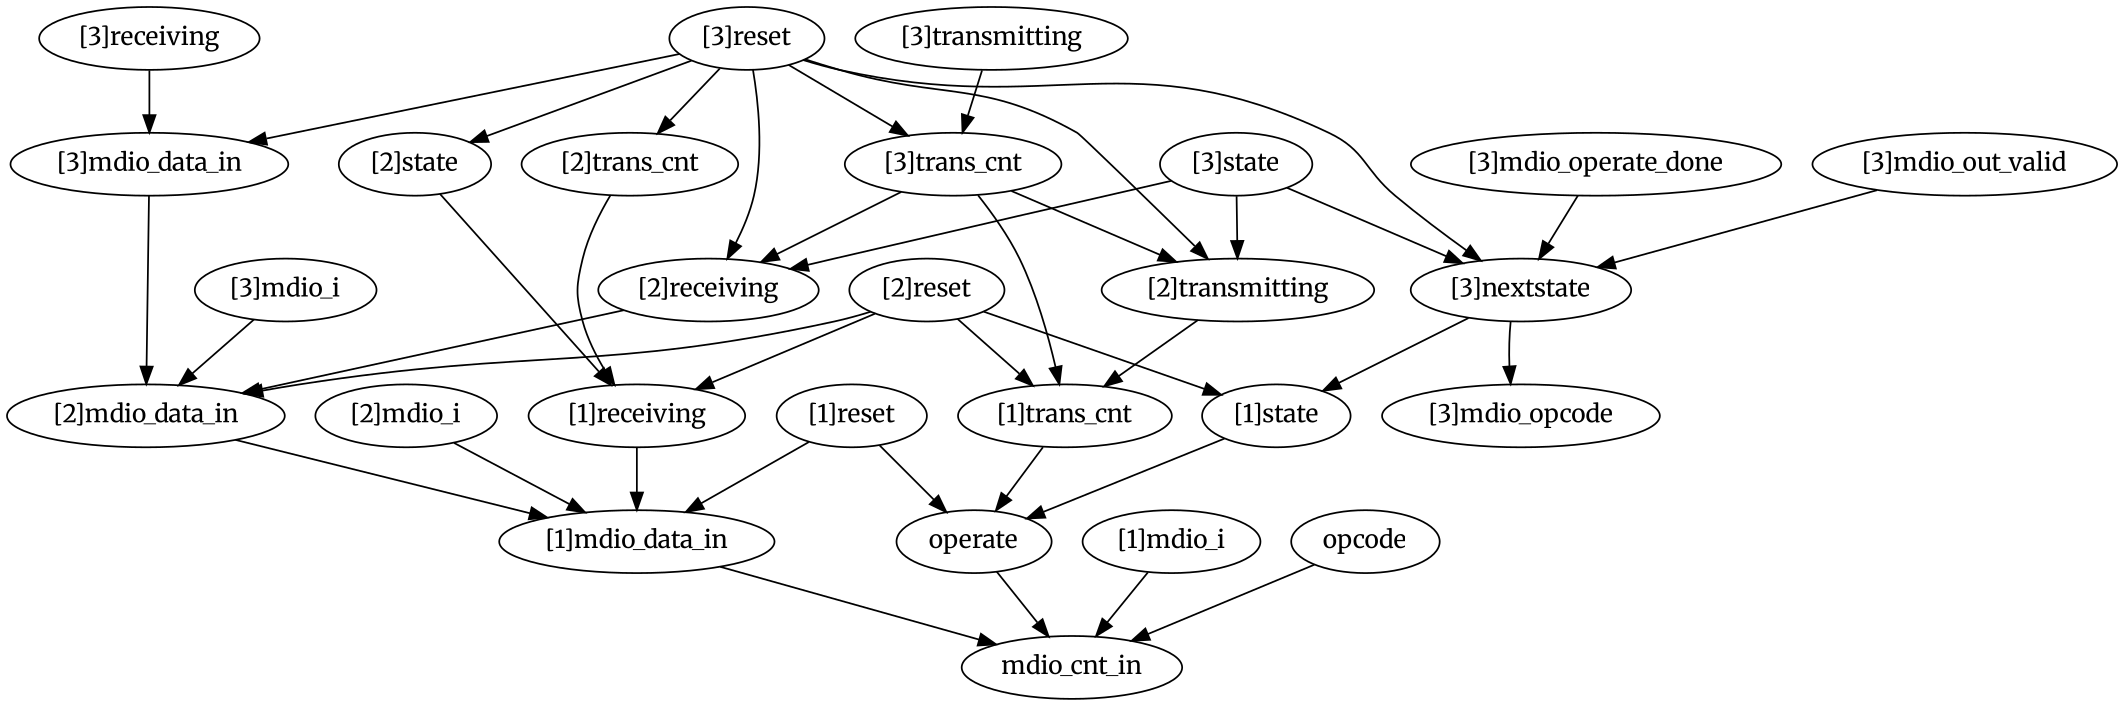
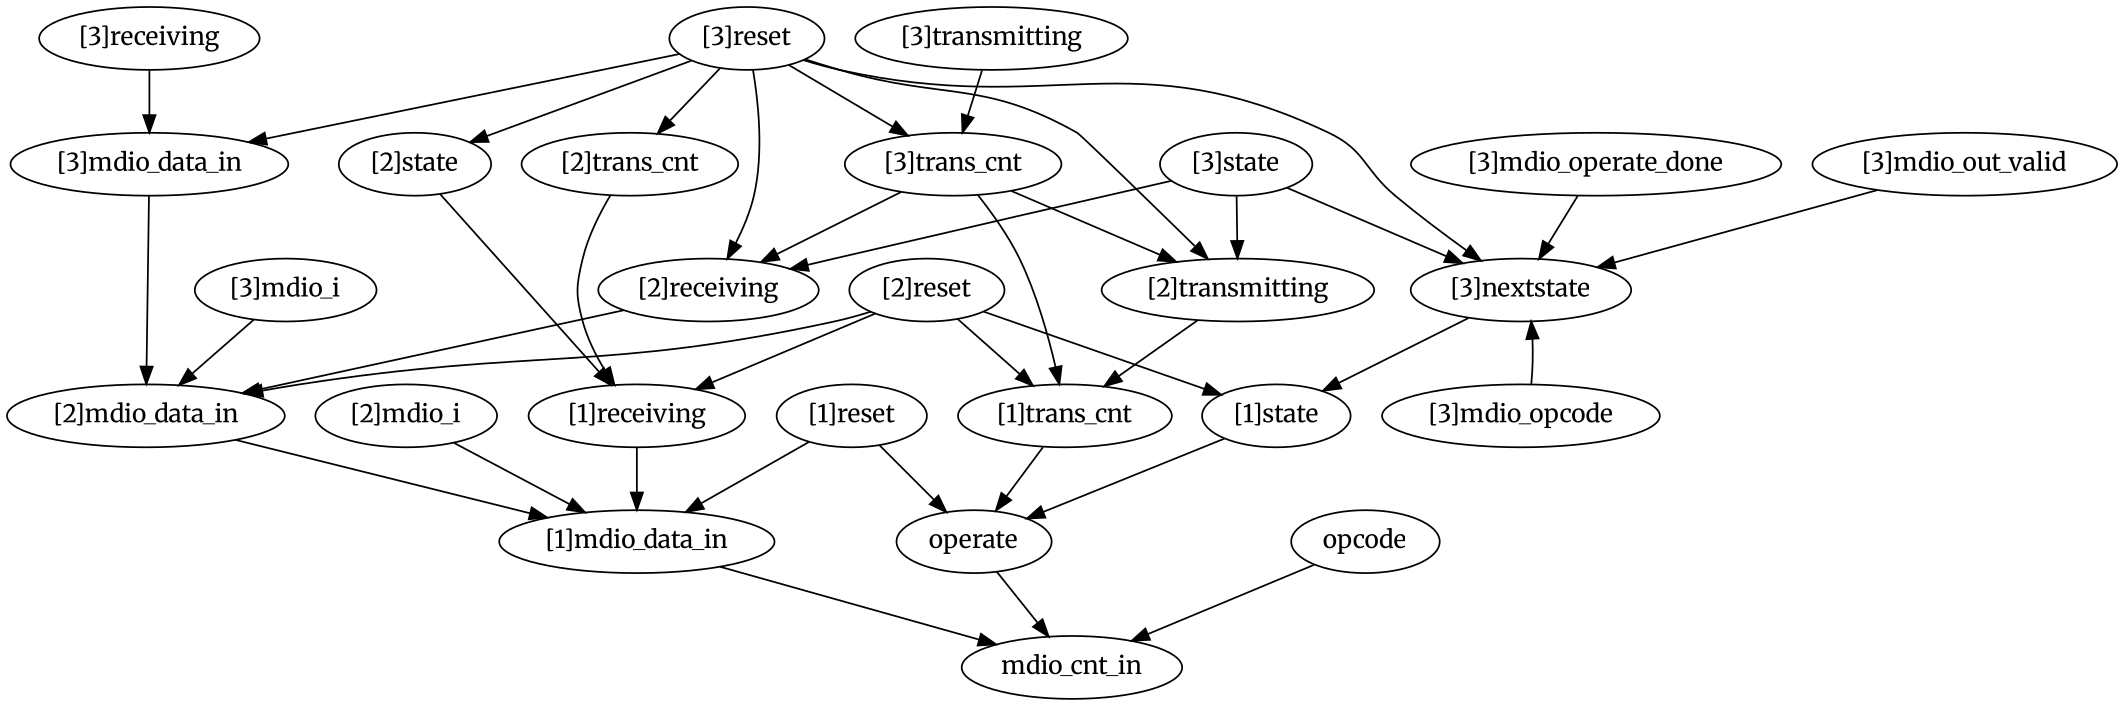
  strict digraph {
    fontname=Merriweather
    node [complexity=97 fontname=Merriweather importance=66.7656628419 rank=1.17132741828]
    edge [fontname=Merriweather]
    "[2]trans_cnt" [complexity=100 importance=110.419914628 rank=1.10419914628]
    "[1]receiving" [importance=36.7931325976 rank=0.379310645336]
    "[1]mdio_data_in" [complexity=96 importance=2.16201460373 rank=0.0225209854556]
    n4 [complexity=48 importance=0.127177329631 label=mdio_cnt_in rank=0.00264952770066]
    "[2]state" [complexity=98 importance=220.810336802 rank=2.25316670206]
    "[2]reset" [complexity=145 importance=624.977940905 rank=4.3101926959]
    "[1]state" [complexity=50 importance=13.256934843 rank=0.265138696861]
    "[2]mdio_data_in" [complexity=144 importance=34.7194109894 rank=0.24110702076]
    "[1]trans_cnt" [complexity=52 importance=6.64321364885 rank=0.127754108632]
    n10 [complexity=49 importance=2.20089893784 label=operate rank=0.0449163048539]
    "[3]mdio_out_valid" [complexity=57]
    "[3]nextstate" [complexity=53 importance=13.3474239491 rank=0.251838187719]
    "[3]mdio_opcode" [complexity=57]
    "[1]reset" [importance=38.9448059635 rank=0.401492844985]
    "[3]mdio_data_in" [complexity=192 importance=555.63775316 rank=2.89394663104]
-   "[1]mdio_i" [complexity=51 importance=0.155720425926 rank=0.00305334168482]
    "[3]receiving" [complexity=193 importance=9445.88068805 rank=48.9423869847]
    "[2]transmitting" [complexity=53 importance=13.326280354 rank=0.251439251962]
    "[3]mdio_operate_done" [complexity=55 importance=53.419685933 rank=0.971267016963]
    "[3]transmitting" [complexity=101 importance=220.879682313 rank=2.18692754765]
    "[3]trans_cnt" [complexity=148 importance=1770.8471303 rank=11.9651833128]
    "[2]receiving" [complexity=145 importance=590.268871154 rank=4.07081980106]
    "[3]mdio_i" [complexity=147 importance=34.7479540857 rank=0.236380640039]
    "[2]mdio_i" [complexity=99 importance=2.19055770003 rank=0.0221268454548]
    "[3]state" [complexity=146 importance=3541.66476814 rank=24.257977864]
    n26 [complexity=49 importance=2.31773502966 label=opcode rank=0.047300714891]
    "[3]reset" [complexity=193 importance=10001.5081 rank=51.8212854921]
    "[2]trans_cnt" -> "[1]receiving"
    "[1]receiving" -> "[1]mdio_data_in"
    "[1]mdio_data_in" -> n4
    "[2]state" -> "[1]receiving"
    "[2]reset" -> "[1]receiving"
    "[2]reset" -> "[1]state"
    "[2]reset" -> "[2]mdio_data_in"
    "[2]reset" -> "[1]trans_cnt"
    "[1]state" -> n10
    "[2]mdio_data_in" -> "[1]mdio_data_in"
    "[1]trans_cnt" -> n10
    n10 -> n4
    "[3]mdio_out_valid" -> "[3]nextstate"
    "[3]nextstate" -> "[1]state"
-   "[3]nextstate" -> "[3]mdio_opcode"
+   "[3]mdio_opcode" -> "[3]nextstate"
    "[1]reset" -> "[1]mdio_data_in"
    "[1]reset" -> n10
    "[3]mdio_data_in" -> "[2]mdio_data_in"
-   "[1]mdio_i" -> n4
    "[3]receiving" -> "[3]mdio_data_in"
    "[2]transmitting" -> "[1]trans_cnt"
    "[3]mdio_operate_done" -> "[3]nextstate"
    "[3]transmitting" -> "[3]trans_cnt"
    "[3]trans_cnt" -> "[1]trans_cnt"
    "[3]trans_cnt" -> "[2]transmitting"
    "[3]trans_cnt" -> "[2]receiving"
    "[2]receiving" -> "[2]mdio_data_in"
    "[3]mdio_i" -> "[2]mdio_data_in"
    "[2]mdio_i" -> "[1]mdio_data_in"
    "[3]state" -> "[3]nextstate"
    "[3]state" -> "[2]transmitting"
    "[3]state" -> "[2]receiving"
    n26 -> n4
    "[3]reset" -> "[2]trans_cnt"
    "[3]reset" -> "[2]state"
    "[3]reset" -> "[3]nextstate"
    "[3]reset" -> "[3]mdio_data_in"
    "[3]reset" -> "[2]transmitting"
    "[3]reset" -> "[3]trans_cnt"
    "[3]reset" -> "[2]receiving"
  }
